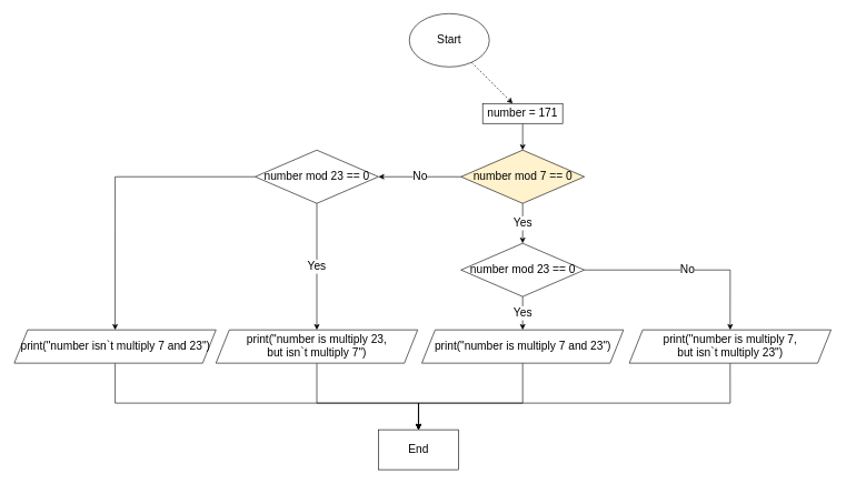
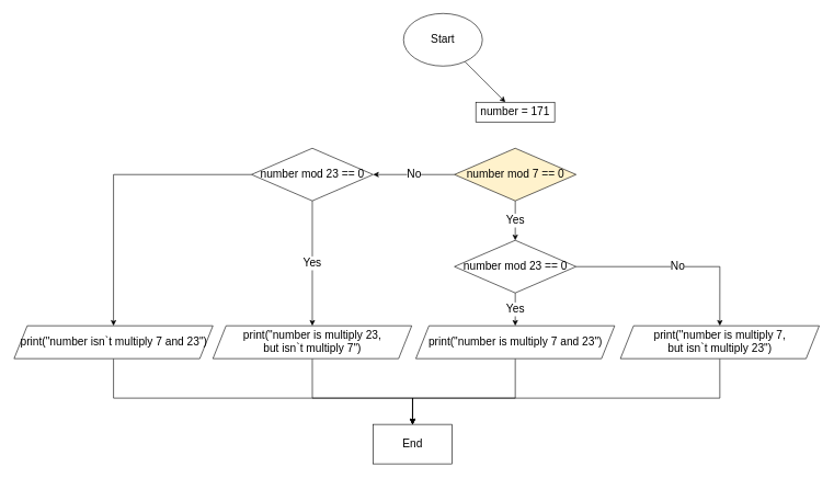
  <mxCell id="0" />
  <mxCell id="1" parent="0" />
- <mxCell id="2" value="" style="edgeStyle=none;html=1;fontSize=17;dashed=1;" edge="1" parent="1" source="3" target="5"><mxGeometry relative="1" as="geometry" /></mxCell>
+ <mxCell id="2" value="" style="edgeStyle=none;html=1;fontSize=17;" edge="1" parent="1" source="3" target="5"><mxGeometry relative="1" as="geometry" /></mxCell>
  <mxCell id="3" value="Start" style="ellipse;whiteSpace=wrap;html=1;fontSize=17;" vertex="1" parent="1"><mxGeometry x="613" y="20" width="120" height="80" as="geometry" /></mxCell>
- <mxCell id="4" value="" style="edgeStyle=none;html=1;fontSize=17;" edge="1" parent="1" source="5" target="8"><mxGeometry relative="1" as="geometry" /></mxCell>
  <mxCell id="5" value="number = 171" style="whiteSpace=wrap;html=1;fontSize=17;" vertex="1" parent="1"><mxGeometry x="723" y="155" width="120" height="30" as="geometry" /></mxCell>
  <mxCell id="6" value="Yes" style="edgeStyle=none;html=1;fontSize=17;" edge="1" parent="1" source="8" target="11"><mxGeometry relative="1" as="geometry" /></mxCell>
  <mxCell id="7" value="No" style="edgeStyle=orthogonalEdgeStyle;rounded=0;html=1;fontSize=17;" edge="1" parent="1" source="8" target="18"><mxGeometry relative="1" as="geometry" /></mxCell>
  <mxCell id="8" value="number mod 7 == 0" style="rhombus;whiteSpace=wrap;html=1;fontSize=17;fillColor=#fff2cc;" vertex="1" parent="1"><mxGeometry x="690.5" y="225" width="185" height="80" as="geometry" /></mxCell>
  <mxCell id="9" value="Yes" style="edgeStyle=none;html=1;exitX=0.5;exitY=1;exitDx=0;exitDy=0;entryX=0.5;entryY=0;entryDx=0;entryDy=0;fontSize=17;" edge="1" parent="1" source="11" target="13"><mxGeometry relative="1" as="geometry" /></mxCell>
  <mxCell id="10" value="No" style="edgeStyle=orthogonalEdgeStyle;html=1;exitX=1;exitY=0.5;exitDx=0;exitDy=0;entryX=0.5;entryY=0;entryDx=0;entryDy=0;fontSize=17;rounded=0;" edge="1" parent="1" source="11" target="15"><mxGeometry relative="1" as="geometry" /></mxCell>
  <mxCell id="11" value="number mod 23 == 0" style="rhombus;whiteSpace=wrap;html=1;fontSize=17;" vertex="1" parent="1"><mxGeometry x="690.5" y="365" width="185" height="80" as="geometry" /></mxCell>
  <mxCell id="12" style="edgeStyle=orthogonalEdgeStyle;rounded=0;html=1;exitX=0.5;exitY=1;exitDx=0;exitDy=0;entryX=0.5;entryY=0;entryDx=0;entryDy=0;fontSize=17;" edge="1" parent="1" source="13" target="23"><mxGeometry relative="1" as="geometry"><Array as="points"><mxPoint x="783" y="605" /><mxPoint x="627" y="605" /></Array></mxGeometry></mxCell>
  <mxCell id="13" value="print(&quot;number is multiply 7 and 23&quot;)" style="shape=parallelogram;perimeter=parallelogramPerimeter;whiteSpace=wrap;html=1;fixedSize=1;fontSize=17;" vertex="1" parent="1"><mxGeometry x="631.75" y="495" width="302.5" height="50" as="geometry" /></mxCell>
  <mxCell id="14" style="edgeStyle=orthogonalEdgeStyle;rounded=0;html=1;exitX=0.5;exitY=1;exitDx=0;exitDy=0;entryX=0.5;entryY=0;entryDx=0;entryDy=0;fontSize=17;" edge="1" parent="1" source="15" target="23"><mxGeometry relative="1" as="geometry"><Array as="points"><mxPoint x="1094" y="605" /><mxPoint x="627" y="605" /></Array></mxGeometry></mxCell>
  <mxCell id="15" value="print(&quot;number is multiply 7, &lt;br&gt;but isn`t multiply 23&quot;)" style="shape=parallelogram;perimeter=parallelogramPerimeter;whiteSpace=wrap;html=1;fixedSize=1;fontSize=17;" vertex="1" parent="1"><mxGeometry x="943" y="495" width="302.5" height="50" as="geometry" /></mxCell>
  <mxCell id="16" value="Yes" style="edgeStyle=orthogonalEdgeStyle;rounded=0;html=1;exitX=0.5;exitY=1;exitDx=0;exitDy=0;entryX=0.5;entryY=0;entryDx=0;entryDy=0;fontSize=17;" edge="1" parent="1" source="18" target="20"><mxGeometry relative="1" as="geometry"><mxPoint x="474.25" y="495" as="targetPoint" /></mxGeometry></mxCell>
  <mxCell id="17" style="edgeStyle=orthogonalEdgeStyle;rounded=0;html=1;exitX=0;exitY=0.5;exitDx=0;exitDy=0;entryX=0.5;entryY=0;entryDx=0;entryDy=0;fontSize=17;" edge="1" parent="1" source="18" target="22"><mxGeometry relative="1" as="geometry" /></mxCell>
  <mxCell id="18" value="number mod 23 == 0" style="rhombus;whiteSpace=wrap;html=1;fontSize=17;" vertex="1" parent="1"><mxGeometry x="381.75" y="225" width="185" height="80" as="geometry" /></mxCell>
  <mxCell id="19" style="edgeStyle=orthogonalEdgeStyle;rounded=0;html=1;exitX=0.5;exitY=1;exitDx=0;exitDy=0;entryX=0.5;entryY=0;entryDx=0;entryDy=0;fontSize=17;" edge="1" parent="1" source="20" target="23"><mxGeometry relative="1" as="geometry"><Array as="points"><mxPoint x="474" y="605" /><mxPoint x="627" y="605" /></Array></mxGeometry></mxCell>
  <mxCell id="20" value="print(&quot;number is multiply 23, &lt;br&gt;but isn`t multiply 7&quot;)" style="shape=parallelogram;perimeter=parallelogramPerimeter;whiteSpace=wrap;html=1;fixedSize=1;fontSize=17;" vertex="1" parent="1"><mxGeometry x="323" y="495" width="302.5" height="50" as="geometry" /></mxCell>
  <mxCell id="21" value="" style="edgeStyle=orthogonalEdgeStyle;rounded=0;html=1;fontSize=17;" edge="1" parent="1" source="22" target="23"><mxGeometry relative="1" as="geometry"><Array as="points"><mxPoint x="172" y="605" /><mxPoint x="627" y="605" /></Array></mxGeometry></mxCell>
  <mxCell id="22" value="print(&quot;number isn`t multiply 7 and 23&quot;)" style="shape=parallelogram;perimeter=parallelogramPerimeter;whiteSpace=wrap;html=1;fixedSize=1;fontSize=17;" vertex="1" parent="1"><mxGeometry x="20.5" y="495" width="302.5" height="50" as="geometry" /></mxCell>
  <mxCell id="23" value="End" style="whiteSpace=wrap;html=1;fontSize=17;rounded=0;" vertex="1" parent="1"><mxGeometry x="566.75" y="645" width="120" height="60" as="geometry" /></mxCell>
